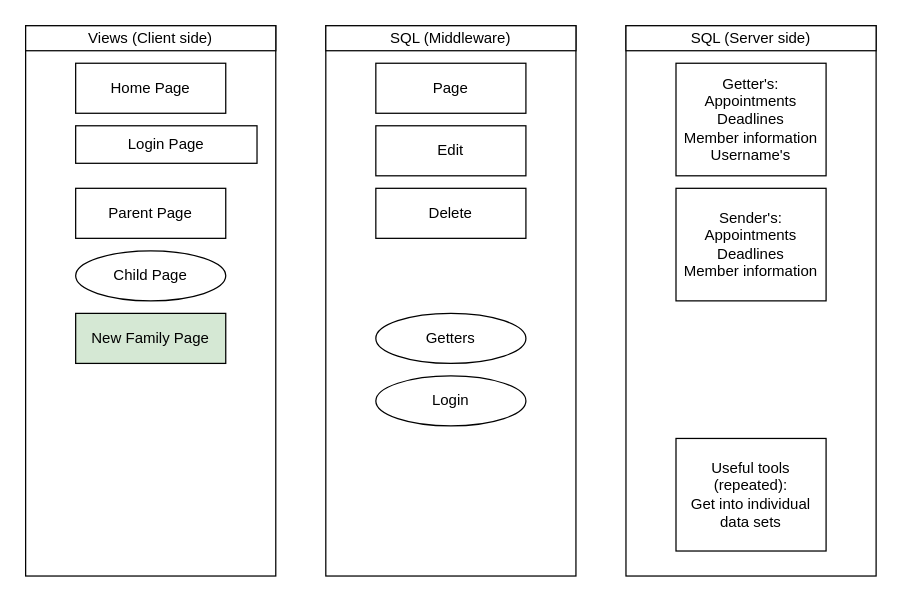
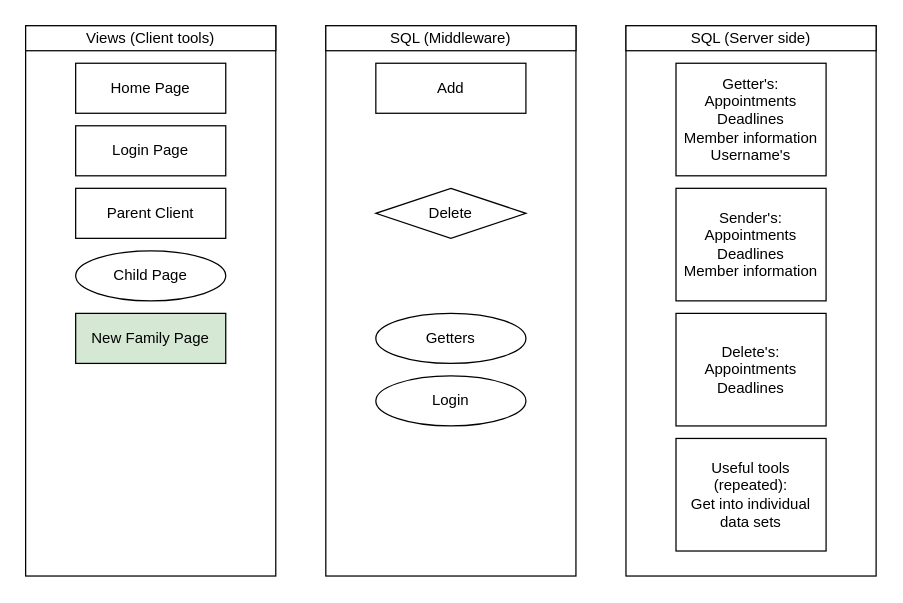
  <mxCell id="0" />
  <mxCell id="1" parent="0" />
  <mxCell id="2" value="" style="rounded=0;whiteSpace=wrap;html=1;" vertex="1" parent="1"><mxGeometry x="500" y="20" width="200" height="440" as="geometry" /></mxCell>
  <mxCell id="3" value="" style="rounded=0;whiteSpace=wrap;html=1;" vertex="1" parent="1"><mxGeometry x="260" y="20" width="200" height="440" as="geometry" /></mxCell>
  <mxCell id="4" value="" style="rounded=0;whiteSpace=wrap;html=1;" vertex="1" parent="1"><mxGeometry x="260" y="20" width="200" height="20" as="geometry" /></mxCell>
  <mxCell id="5" value="" style="rounded=0;whiteSpace=wrap;html=1;" vertex="1" parent="1"><mxGeometry x="500" y="20" width="200" height="20" as="geometry" /></mxCell>
  <mxCell id="6" value="" style="rounded=0;whiteSpace=wrap;html=1;" vertex="1" parent="1"><mxGeometry x="20" y="20" width="200" height="440" as="geometry" /></mxCell>
  <mxCell id="7" value="" style="rounded=0;whiteSpace=wrap;html=1;" vertex="1" parent="1"><mxGeometry x="20" y="20" width="200" height="20" as="geometry" /></mxCell>
- <mxCell id="8" value="Views (Client side)" style="text;html=1;strokeColor=none;fillColor=none;align=center;verticalAlign=middle;whiteSpace=wrap;rounded=0;" vertex="1" parent="1"><mxGeometry x="20" y="20" width="200" height="20" as="geometry" /></mxCell>
+ <mxCell id="8" value="Views (Client tools)" style="text;html=1;strokeColor=none;fillColor=none;align=center;verticalAlign=middle;whiteSpace=wrap;rounded=0;" vertex="1" parent="1"><mxGeometry x="20" y="20" width="200" height="20" as="geometry" /></mxCell>
  <mxCell id="9" value="SQL (Middleware)" style="text;html=1;strokeColor=none;fillColor=none;align=center;verticalAlign=middle;whiteSpace=wrap;rounded=0;" vertex="1" parent="1"><mxGeometry x="260" y="20" width="200" height="20" as="geometry" /></mxCell>
  <mxCell id="10" value="SQL (Server side)" style="text;html=1;strokeColor=none;fillColor=none;align=center;verticalAlign=middle;whiteSpace=wrap;rounded=0;" vertex="1" parent="1"><mxGeometry x="500" y="20" width="200" height="20" as="geometry" /></mxCell>
  <mxCell id="11" value="Home Page&lt;span style=&quot;color: rgba(0 , 0 , 0 , 0) ; font-family: monospace ; font-size: 0px&quot;&gt;%3CmxGraphModel%3E%3Croot%3E%3CmxCell%20id%3D%220%22%2F%3E%3CmxCell%20id%3D%221%22%20parent%3D%220%22%2F%3E%3CmxCell%20id%3D%222%22%20value%3D%22%22%20style%3D%22rounded%3D0%3BwhiteSpace%3Dwrap%3Bhtml%3D1%3B%22%20vertex%3D%221%22%20parent%3D%221%22%3E%3CmxGeometry%20x%3D%2240%22%20y%3D%2240%22%20width%3D%22200%22%20height%3D%2220%22%20as%3D%22geometry%22%2F%3E%3C%2FmxCell%3E%3C%2Froot%3E%3C%2FmxGraphModel%3E&lt;/span&gt;" style="rounded=0;whiteSpace=wrap;html=1;" vertex="1" parent="1"><mxGeometry x="60" y="50" width="120" height="40" as="geometry" /></mxCell>
- <mxCell id="12" value="Login Page" style="rounded=0;whiteSpace=wrap;html=1;" vertex="1" parent="1"><mxGeometry x="60" y="100" width="145" height="30" as="geometry" /></mxCell>
- <mxCell id="13" value="Parent Page" style="rounded=0;whiteSpace=wrap;html=1;" vertex="1" parent="1"><mxGeometry x="60" y="150" width="120" height="40" as="geometry" /></mxCell>
+ <mxCell id="12" value="Login Page" style="rounded=0;whiteSpace=wrap;html=1;" vertex="1" parent="1"><mxGeometry x="60" y="100" width="120" height="40" as="geometry" /></mxCell>
+ <mxCell id="13" value="Parent Client" style="rounded=0;whiteSpace=wrap;html=1;" vertex="1" parent="1"><mxGeometry x="60" y="150" width="120" height="40" as="geometry" /></mxCell>
  <mxCell id="14" value="Child Page" style="ellipse;whiteSpace=wrap;html=1;" vertex="1" parent="1"><mxGeometry x="60" y="200" width="120" height="40" as="geometry" /></mxCell>
  <mxCell id="15" value="New Family Page" style="rounded=0;whiteSpace=wrap;html=1;fillColor=#d5e8d4;" vertex="1" parent="1"><mxGeometry x="60" y="250" width="120" height="40" as="geometry" /></mxCell>
- <mxCell id="16" value="Page" style="rounded=0;whiteSpace=wrap;html=1;" vertex="1" parent="1"><mxGeometry x="300" y="50" width="120" height="40" as="geometry" /></mxCell>
- <mxCell id="17" value="Delete" style="rounded=0;whiteSpace=wrap;html=1;" vertex="1" parent="1"><mxGeometry x="300" y="150" width="120" height="40" as="geometry" /></mxCell>
- <mxCell id="18" value="Edit" style="rounded=0;whiteSpace=wrap;html=1;" vertex="1" parent="1"><mxGeometry x="300" y="100" width="120" height="40" as="geometry" /></mxCell>
+ <mxCell id="16" value="Add" style="rounded=0;whiteSpace=wrap;html=1;" vertex="1" parent="1"><mxGeometry x="300" y="50" width="120" height="40" as="geometry" /></mxCell>
+ <mxCell id="17" value="Delete" style="rhombus;whiteSpace=wrap;html=1;" vertex="1" parent="1"><mxGeometry x="300" y="150" width="120" height="40" as="geometry" /></mxCell>
  <mxCell id="19" value="Getters" style="ellipse;whiteSpace=wrap;html=1;" vertex="1" parent="1"><mxGeometry x="300" y="250" width="120" height="40" as="geometry" /></mxCell>
  <mxCell id="20" value="Login" style="ellipse;whiteSpace=wrap;html=1;" vertex="1" parent="1"><mxGeometry x="300" y="300" width="120" height="40" as="geometry" /></mxCell>
  <mxCell id="21" value="Getter's:&lt;br&gt;Appointments&lt;br&gt;Deadlines&lt;br&gt;Member information&lt;br&gt;Username's" style="rounded=0;whiteSpace=wrap;html=1;" vertex="1" parent="1"><mxGeometry x="540" y="50" width="120" height="90" as="geometry" /></mxCell>
  <mxCell id="22" value="Sender's:&lt;br&gt;Appointments&lt;br&gt;Deadlines&lt;br&gt;Member information&lt;br&gt;" style="rounded=0;whiteSpace=wrap;html=1;" vertex="1" parent="1"><mxGeometry x="540" y="150" width="120" height="90" as="geometry" /></mxCell>
+ <mxCell id="23" value="Delete's:&lt;br&gt;Appointments&lt;br&gt;Deadlines" style="rounded=0;whiteSpace=wrap;html=1;" vertex="1" parent="1"><mxGeometry x="540" y="250" width="120" height="90" as="geometry" /></mxCell>
  <mxCell id="24" value="Useful tools (repeated):&lt;br&gt;Get into individual data sets&lt;br&gt;" style="rounded=0;whiteSpace=wrap;html=1;" vertex="1" parent="1"><mxGeometry x="540" y="350" width="120" height="90" as="geometry" /></mxCell>
